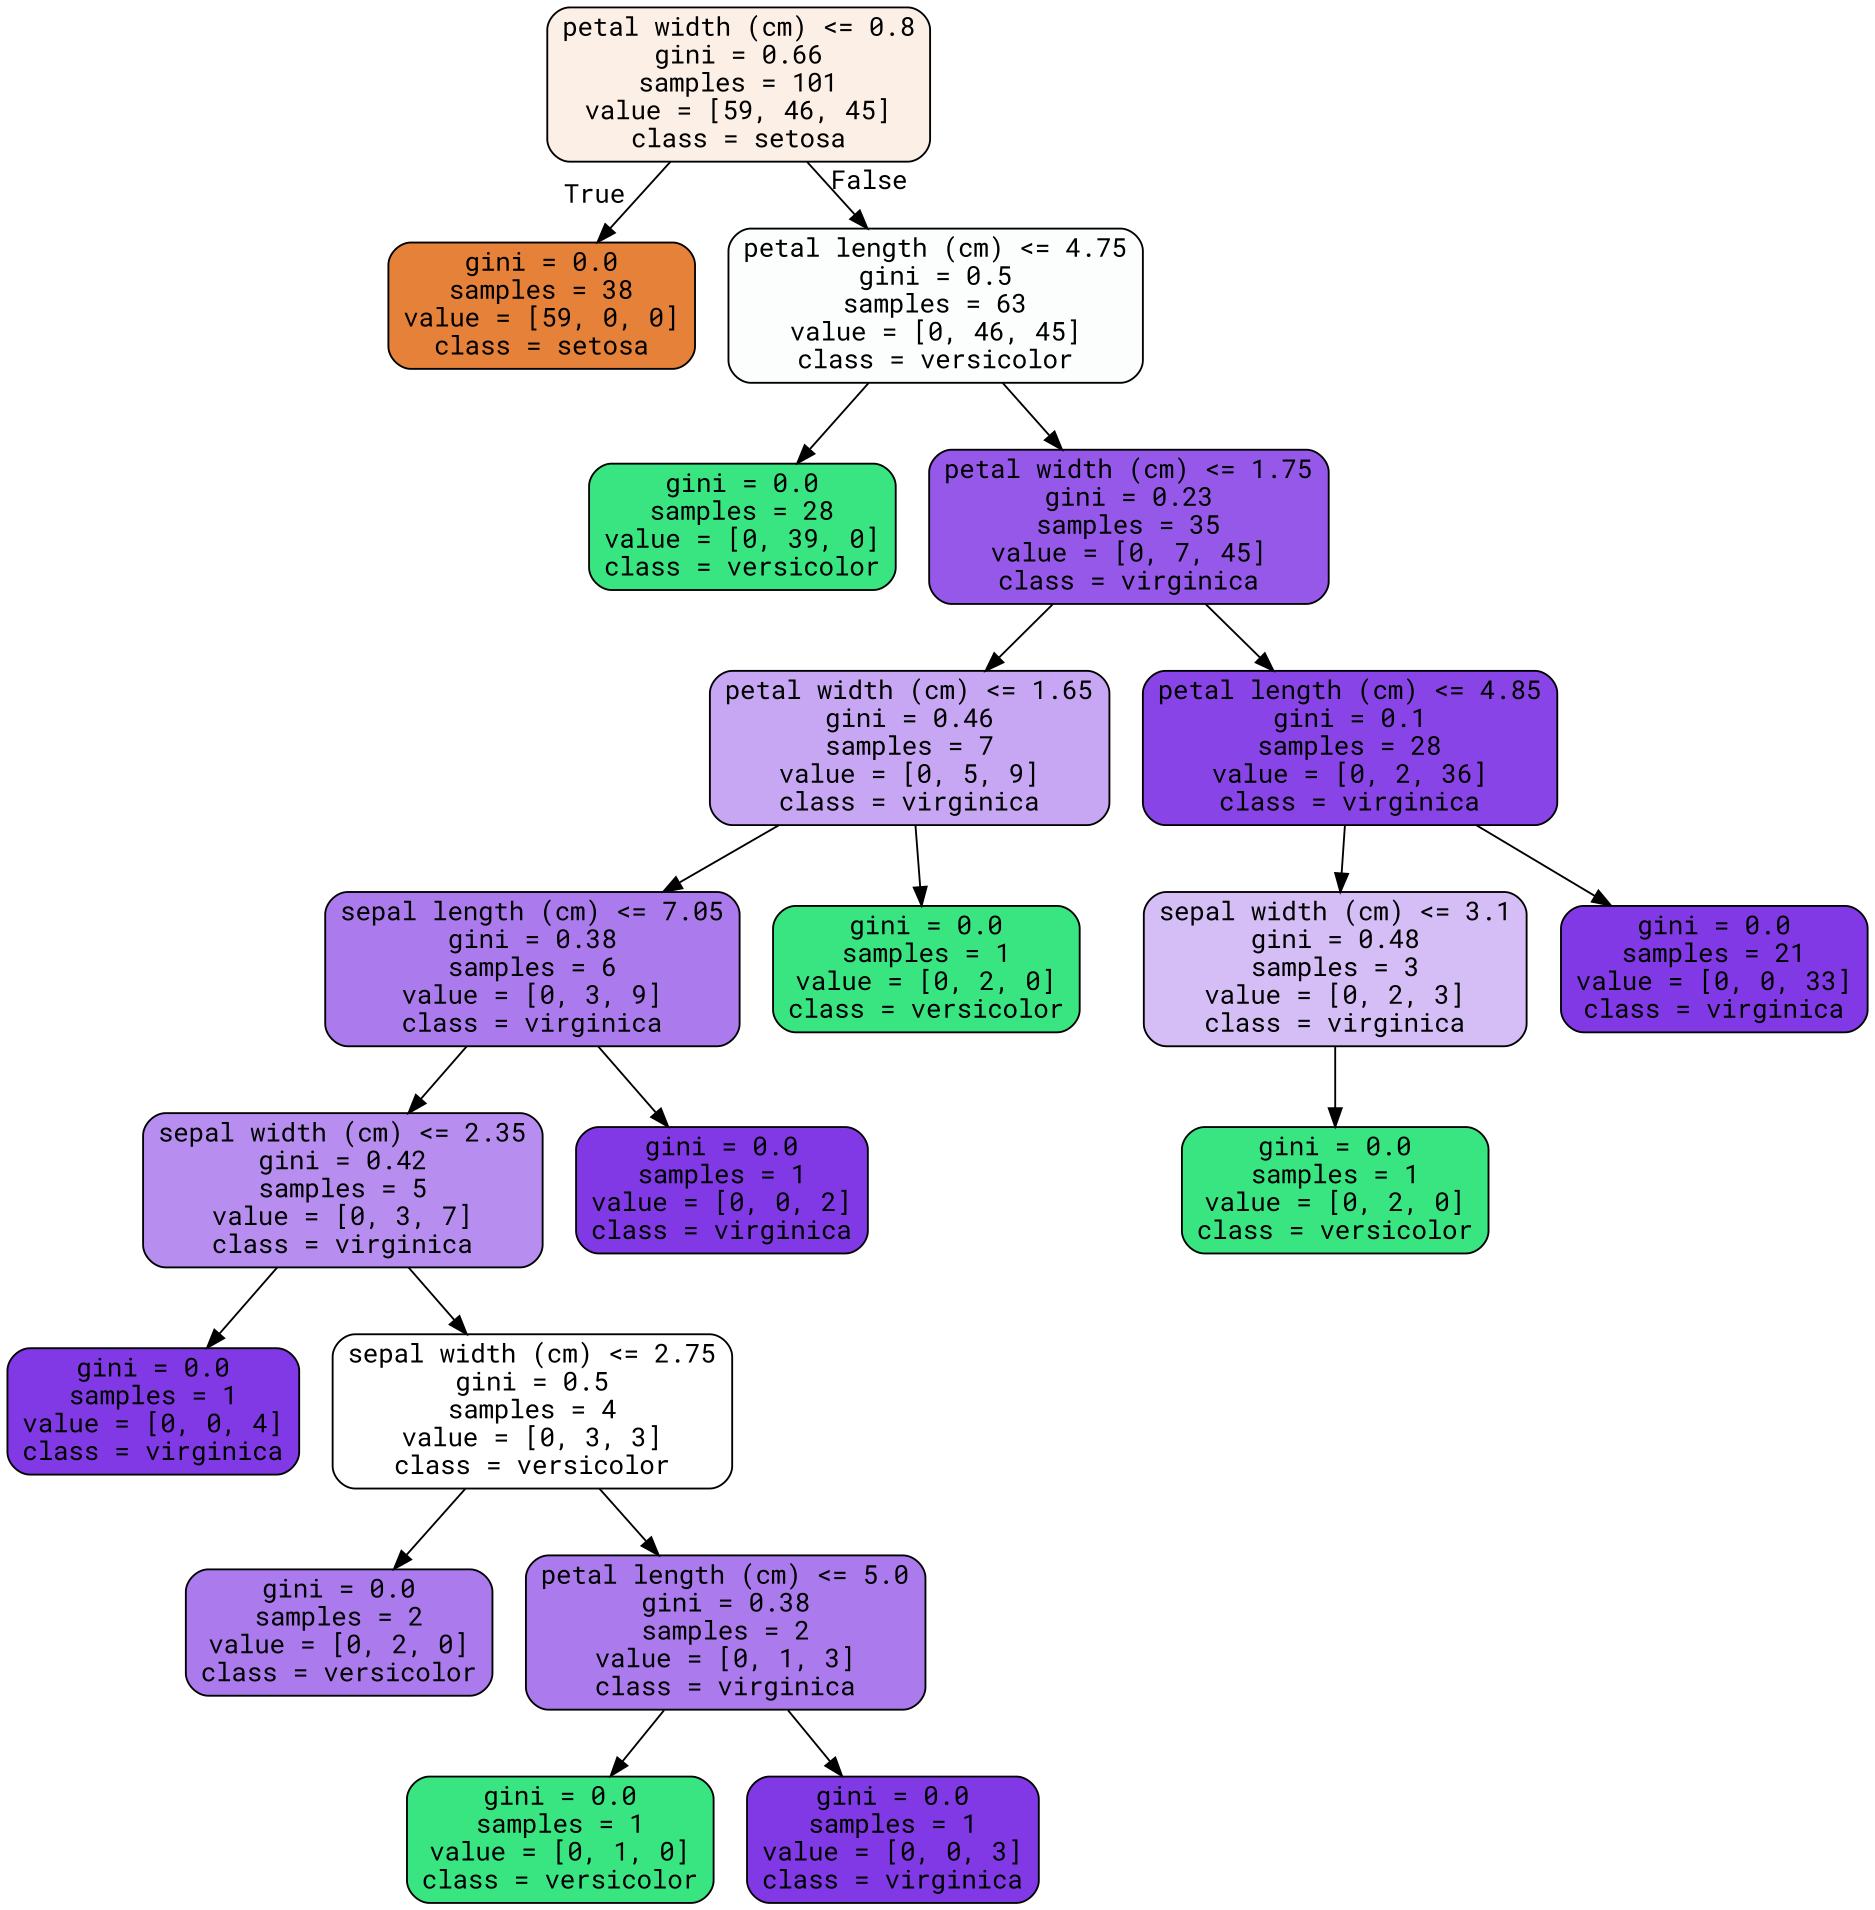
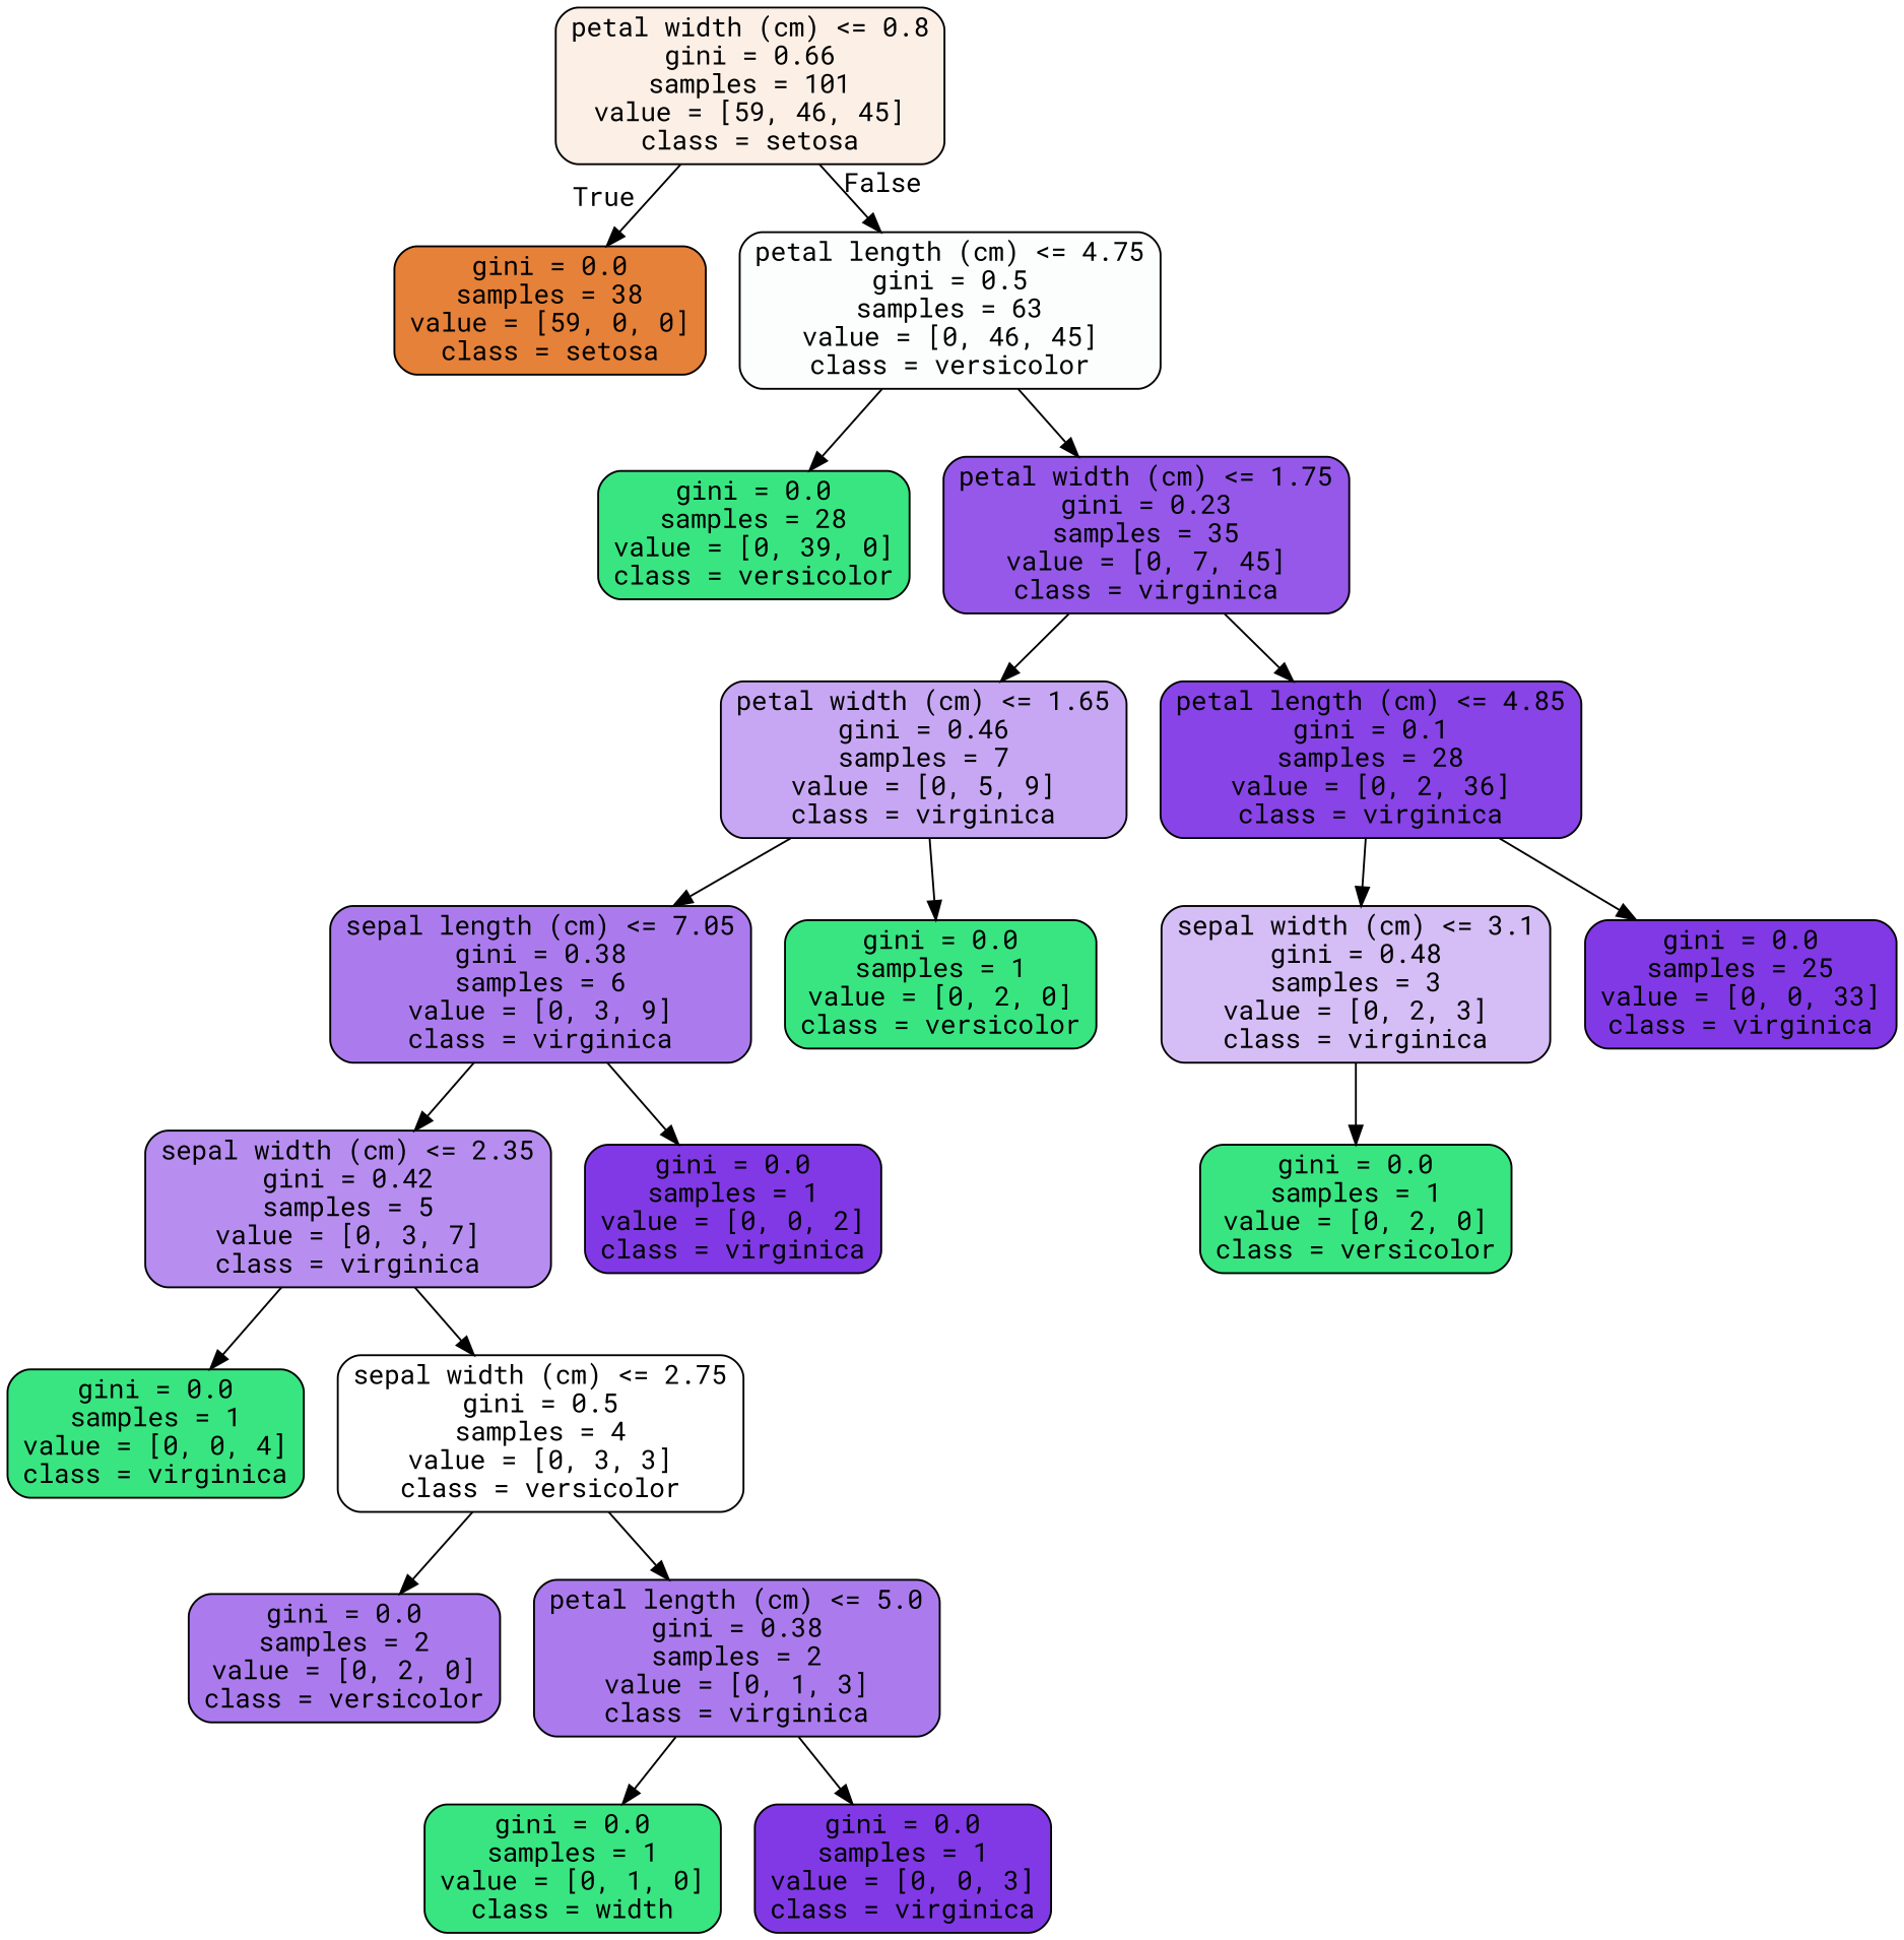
  digraph {
    fontname="Roboto Mono"
    node [color=black fillcolor="#39e581" fontname="Roboto Mono" shape=box style="filled, rounded"]
    edge [fontname="Roboto Mono"]
    n1 [fillcolor="#fcefe6" label="petal width (cm) <= 0.8\ngini = 0.66\nsamples = 101\nvalue = [59, 46, 45]\nclass = setosa"]
    n2 [fillcolor="#e58139" label="gini = 0.0\nsamples = 38\nvalue = [59, 0, 0]\nclass = setosa"]
    n3 [fillcolor="#fbfefc" label="petal length (cm) <= 4.75\ngini = 0.5\nsamples = 63\nvalue = [0, 46, 45]\nclass = versicolor"]
    n4 [label="gini = 0.0\nsamples = 28\nvalue = [0, 39, 0]\nclass = versicolor"]
    n5 [fillcolor="#9558e9" label="petal width (cm) <= 1.75\ngini = 0.23\nsamples = 35\nvalue = [0, 7, 45]\nclass = virginica"]
    n6 [fillcolor="#c7a7f3" label="petal width (cm) <= 1.65\ngini = 0.46\nsamples = 7\nvalue = [0, 5, 9]\nclass = virginica"]
    n7 [fillcolor="#8844e6" label="petal length (cm) <= 4.85\ngini = 0.1\nsamples = 28\nvalue = [0, 2, 36]\nclass = virginica"]
    n8 [fillcolor="#ab7bee" label="sepal length (cm) <= 7.05\ngini = 0.38\nsamples = 6\nvalue = [0, 3, 9]\nclass = virginica"]
    n9 [label="gini = 0.0\nsamples = 1\nvalue = [0, 2, 0]\nclass = versicolor"]
    n10 [fillcolor="#d5bdf6" label="sepal width (cm) <= 3.1\ngini = 0.48\nsamples = 3\nvalue = [0, 2, 3]\nclass = virginica"]
-   n11 [fillcolor="#8139e5" label="gini = 0.0\nsamples = 21\nvalue = [0, 0, 33]\nclass = virginica"]
+   n11 [fillcolor="#8139e5" label="gini = 0.0\nsamples = 25\nvalue = [0, 0, 33]\nclass = virginica"]
    n12 [fillcolor="#b78ef0" label="sepal width (cm) <= 2.35\ngini = 0.42\nsamples = 5\nvalue = [0, 3, 7]\nclass = virginica"]
    n13 [fillcolor="#8139e5" label="gini = 0.0\nsamples = 1\nvalue = [0, 0, 2]\nclass = virginica"]
-   n14 [fillcolor="#8139e5" label="gini = 0.0\nsamples = 1\nvalue = [0, 0, 4]\nclass = virginica"]
+   n14 [label="gini = 0.0\nsamples = 1\nvalue = [0, 0, 4]\nclass = virginica"]
    n15 [fillcolor="#ffffff" label="sepal width (cm) <= 2.75\ngini = 0.5\nsamples = 4\nvalue = [0, 3, 3]\nclass = versicolor"]
    n16 [fillcolor="#ab7bee" label="gini = 0.0\nsamples = 2\nvalue = [0, 2, 0]\nclass = versicolor"]
    n17 [fillcolor="#ab7bee" label="petal length (cm) <= 5.0\ngini = 0.38\nsamples = 2\nvalue = [0, 1, 3]\nclass = virginica"]
-   n18 [label="gini = 0.0\nsamples = 1\nvalue = [0, 1, 0]\nclass = versicolor"]
+   n18 [label="gini = 0.0\nsamples = 1\nvalue = [0, 1, 0]\nclass = width"]
    n19 [fillcolor="#8139e5" label="gini = 0.0\nsamples = 1\nvalue = [0, 0, 3]\nclass = virginica"]
    n20 [label="gini = 0.0\nsamples = 1\nvalue = [0, 2, 0]\nclass = versicolor"]
    n1 -> n2 [headlabel=True labelangle=45 labeldistance=2.5]
    n1 -> n3 [headlabel=False labelangle=-45 labeldistance=2.5]
    n3 -> n4
    n3 -> n5
    n5 -> n6
    n5 -> n7
    n6 -> n8
    n6 -> n9
    n7 -> n10
    n7 -> n11
    n8 -> n12
    n8 -> n13
    n10 -> n20
    n12 -> n14
    n12 -> n15
    n15 -> n16
    n15 -> n17
    n17 -> n18
    n17 -> n19
  }
